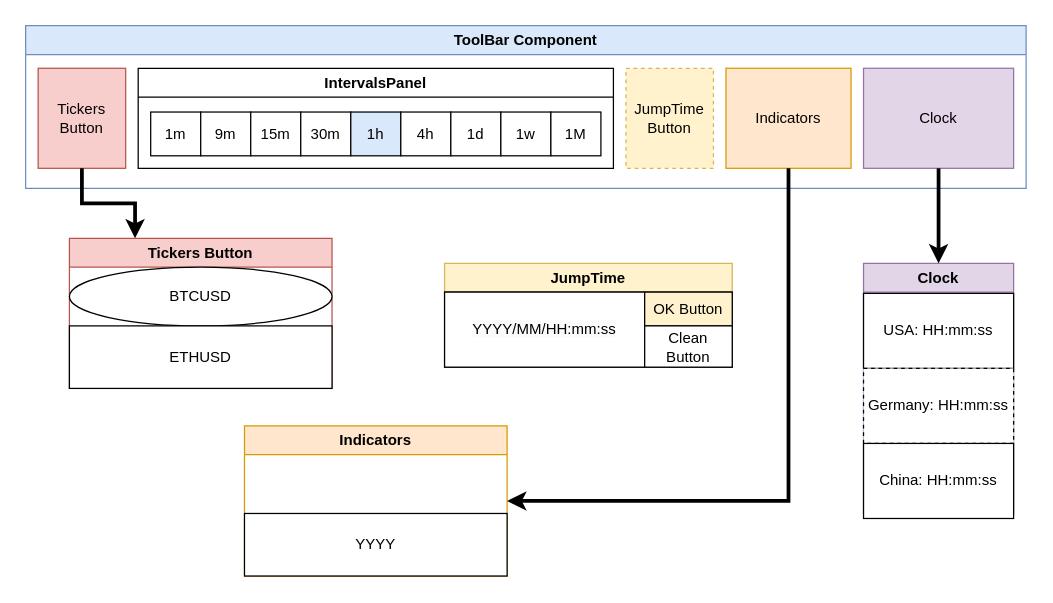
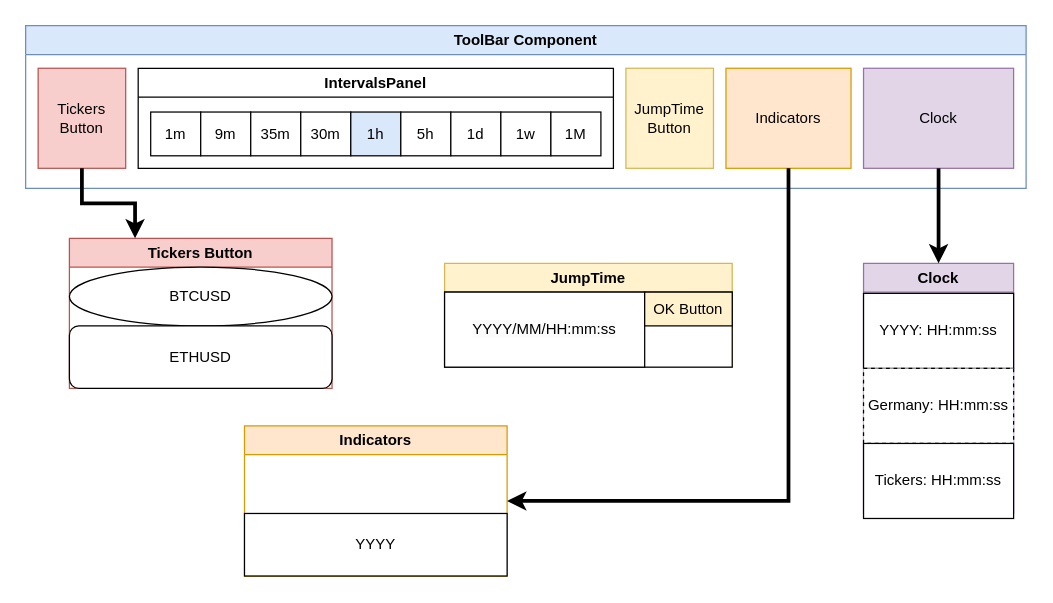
  <mxCell id="0" />
  <mxCell id="1" parent="0" />
  <mxCell id="2" value="ToolBar Component" style="swimlane;whiteSpace=wrap;html=1;fillColor=#dae8fc;strokeColor=#6c8ebf;" parent="1" vertex="1"><mxGeometry x="20" y="20" width="800" height="130" as="geometry" /></mxCell>
  <mxCell id="3" value="IntervalsPanel" style="swimlane;whiteSpace=wrap;html=1;" parent="2" vertex="1"><mxGeometry x="90" y="34" width="380" height="80" as="geometry" /></mxCell>
  <mxCell id="4" value="1m" style="rounded=0;whiteSpace=wrap;html=1;" parent="3" vertex="1"><mxGeometry x="10" y="35" width="40" height="35" as="geometry" /></mxCell>
  <mxCell id="5" value="9m" style="rounded=0;whiteSpace=wrap;html=1;" parent="3" vertex="1"><mxGeometry x="50" y="35" width="40" height="35" as="geometry" /></mxCell>
- <mxCell id="6" value="15m" style="rounded=0;whiteSpace=wrap;html=1;" parent="3" vertex="1"><mxGeometry x="90" y="35" width="40" height="35" as="geometry" /></mxCell>
+ <mxCell id="6" value="35m" style="rounded=0;whiteSpace=wrap;html=1;" parent="3" vertex="1"><mxGeometry x="90" y="35" width="40" height="35" as="geometry" /></mxCell>
  <mxCell id="7" value="30m" style="rounded=0;whiteSpace=wrap;html=1;" parent="3" vertex="1"><mxGeometry x="130" y="35" width="40" height="35" as="geometry" /></mxCell>
  <mxCell id="8" value="1h" style="rounded=0;whiteSpace=wrap;html=1;fillColor=#dae8fc;" parent="3" vertex="1"><mxGeometry x="170" y="35" width="40" height="35" as="geometry" /></mxCell>
- <mxCell id="9" value="4h" style="rounded=0;whiteSpace=wrap;html=1;" parent="3" vertex="1"><mxGeometry x="210" y="35" width="40" height="35" as="geometry" /></mxCell>
+ <mxCell id="9" value="5h" style="rounded=0;whiteSpace=wrap;html=1;" parent="3" vertex="1"><mxGeometry x="210" y="35" width="40" height="35" as="geometry" /></mxCell>
  <mxCell id="10" value="1d" style="rounded=0;whiteSpace=wrap;html=1;" parent="3" vertex="1"><mxGeometry x="250" y="35" width="40" height="35" as="geometry" /></mxCell>
  <mxCell id="11" value="1w" style="rounded=0;whiteSpace=wrap;html=1;" parent="3" vertex="1"><mxGeometry x="290" y="35" width="40" height="35" as="geometry" /></mxCell>
  <mxCell id="12" value="1M" style="rounded=0;whiteSpace=wrap;html=1;" parent="3" vertex="1"><mxGeometry x="330" y="35" width="40" height="35" as="geometry" /></mxCell>
  <mxCell id="13" value="Tickers Button" style="rounded=0;whiteSpace=wrap;html=1;fillColor=#f8cecc;strokeColor=#b85450;" parent="2" vertex="1"><mxGeometry x="10" y="34" width="70" height="80" as="geometry" /></mxCell>
- <mxCell id="14" value="JumpTime&lt;div&gt;Button&lt;/div&gt;" style="rounded=0;whiteSpace=wrap;html=1;fillColor=#fff2cc;strokeColor=#d6b656;dashed=1;" parent="2" vertex="1"><mxGeometry x="480" y="34" width="70" height="80" as="geometry" /></mxCell>
+ <mxCell id="14" value="JumpTime&lt;div&gt;Button&lt;/div&gt;" style="rounded=0;whiteSpace=wrap;html=1;fillColor=#fff2cc;strokeColor=#d6b656;" parent="2" vertex="1"><mxGeometry x="480" y="34" width="70" height="80" as="geometry" /></mxCell>
  <mxCell id="15" value="Clock" style="rounded=0;whiteSpace=wrap;html=1;fillColor=#e1d5e7;strokeColor=#9673a6;" vertex="1" parent="2"><mxGeometry x="670" y="34" width="120" height="80" as="geometry" /></mxCell>
  <mxCell id="16" value="Indicators" style="rounded=0;whiteSpace=wrap;html=1;fillColor=#ffe6cc;strokeColor=#d79b00;" vertex="1" parent="2"><mxGeometry x="560" y="34" width="100" height="80" as="geometry" /></mxCell>
  <mxCell id="17" value="Tickers Button" style="swimlane;whiteSpace=wrap;html=1;fillColor=#f8cecc;strokeColor=#b85450;" vertex="1" parent="1"><mxGeometry x="55" y="190" width="210" height="120" as="geometry" /></mxCell>
  <mxCell id="18" value="BTCUSD" style="ellipse;whiteSpace=wrap;html=1;" vertex="1" parent="17"><mxGeometry y="23" width="210" height="47" as="geometry" /></mxCell>
- <mxCell id="19" value="ETHUSD" style="rounded=0;whiteSpace=wrap;html=1;" vertex="1" parent="17"><mxGeometry y="70" width="210" height="50" as="geometry" /></mxCell>
+ <mxCell id="19" value="ETHUSD" style="whiteSpace=wrap;html=1;rounded=1;" vertex="1" parent="17"><mxGeometry y="70" width="210" height="50" as="geometry" /></mxCell>
  <mxCell id="20" style="edgeStyle=orthogonalEdgeStyle;rounded=0;orthogonalLoop=1;jettySize=auto;html=1;exitX=0.5;exitY=1;exitDx=0;exitDy=0;entryX=0.25;entryY=0;entryDx=0;entryDy=0;strokeWidth=3;" edge="1" parent="1" source="13" target="17"><mxGeometry relative="1" as="geometry" /></mxCell>
  <mxCell id="21" value="JumpTime" style="swimlane;whiteSpace=wrap;html=1;fillColor=#fff2cc;strokeColor=#d6b656;" vertex="1" parent="1"><mxGeometry x="355" y="210" width="230" height="83" as="geometry" /></mxCell>
  <mxCell id="22" value="" style="rounded=0;whiteSpace=wrap;html=1;" vertex="1" parent="21"><mxGeometry y="23" width="230" height="60" as="geometry" /></mxCell>
  <mxCell id="23" value="&lt;span style=&quot;color: rgb(0, 0, 0); font-family: Helvetica; font-size: 12px; font-style: normal; font-variant-ligatures: normal; font-variant-caps: normal; font-weight: 400; letter-spacing: normal; orphans: 2; text-align: center; text-indent: 0px; text-transform: none; widows: 2; word-spacing: 0px; -webkit-text-stroke-width: 0px; white-space: normal; background-color: rgb(251, 251, 251); text-decoration-thickness: initial; text-decoration-style: initial; text-decoration-color: initial; display: inline !important; float: none;&quot;&gt;YYYY/MM/HH:mm:ss&lt;/span&gt;" style="rounded=0;whiteSpace=wrap;html=1;" vertex="1" parent="21"><mxGeometry y="23" width="160" height="60" as="geometry" /></mxCell>
  <mxCell id="24" value="OK Button" style="rounded=0;whiteSpace=wrap;html=1;fillColor=#fff2cc;" vertex="1" parent="21"><mxGeometry x="160" y="23" width="70" height="27" as="geometry" /></mxCell>
- <mxCell id="25" value="Clean Button" style="rounded=0;whiteSpace=wrap;html=1;" vertex="1" parent="21"><mxGeometry x="160" y="50" width="70" height="33" as="geometry" /></mxCell>
  <mxCell id="26" value="Indicators" style="swimlane;whiteSpace=wrap;html=1;fillColor=#ffe6cc;strokeColor=#d79b00;" vertex="1" parent="1"><mxGeometry x="195" y="340" width="210" height="120" as="geometry" /></mxCell>
  <mxCell id="27" value="YYYY" style="rounded=0;whiteSpace=wrap;html=1;" vertex="1" parent="26"><mxGeometry y="70" width="210" height="50" as="geometry" /></mxCell>
  <mxCell id="28" style="edgeStyle=orthogonalEdgeStyle;rounded=0;orthogonalLoop=1;jettySize=auto;html=1;exitX=0.5;exitY=1;exitDx=0;exitDy=0;entryX=1;entryY=0.5;entryDx=0;entryDy=0;strokeWidth=3;" edge="1" parent="1" source="16" target="26"><mxGeometry relative="1" as="geometry" /></mxCell>
  <mxCell id="29" value="Clock" style="swimlane;whiteSpace=wrap;html=1;fillColor=#e1d5e7;strokeColor=#9673a6;" vertex="1" parent="1"><mxGeometry x="690" y="210" width="120" height="200" as="geometry" /></mxCell>
- <mxCell id="30" value="USA: HH:mm:ss" style="rounded=0;whiteSpace=wrap;html=1;" vertex="1" parent="29"><mxGeometry y="24" width="120" height="60" as="geometry" /></mxCell>
+ <mxCell id="30" value="YYYY: HH:mm:ss" style="rounded=0;whiteSpace=wrap;html=1;" vertex="1" parent="29"><mxGeometry y="24" width="120" height="60" as="geometry" /></mxCell>
  <mxCell id="31" value="Germany: HH:mm:ss" style="rounded=0;whiteSpace=wrap;html=1;dashed=1;" vertex="1" parent="29"><mxGeometry y="84" width="120" height="60" as="geometry" /></mxCell>
- <mxCell id="32" value="China: HH:mm:ss" style="rounded=0;whiteSpace=wrap;html=1;" vertex="1" parent="29"><mxGeometry y="144" width="120" height="60" as="geometry" /></mxCell>
+ <mxCell id="32" value="Tickers: HH:mm:ss" style="rounded=0;whiteSpace=wrap;html=1;" vertex="1" parent="29"><mxGeometry y="144" width="120" height="60" as="geometry" /></mxCell>
  <mxCell id="33" style="edgeStyle=orthogonalEdgeStyle;rounded=0;orthogonalLoop=1;jettySize=auto;html=1;exitX=0.5;exitY=1;exitDx=0;exitDy=0;entryX=0.5;entryY=0;entryDx=0;entryDy=0;strokeWidth=3;" edge="1" parent="1" source="15" target="29"><mxGeometry relative="1" as="geometry" /></mxCell>
